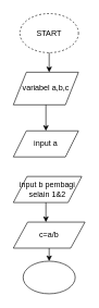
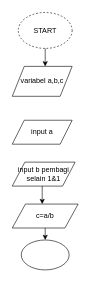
  <mxCell id="0" />
  <mxCell id="1" parent="0" />
  <mxCell id="2" value="START" style="ellipse;whiteSpace=wrap;html=1;dashed=1;" vertex="1" parent="1"><mxGeometry x="30" y="20" width="90" height="60" as="geometry" /></mxCell>
  <mxCell id="3" value="" style="endArrow=classic;html=1;exitX=0.5;exitY=1;exitDx=0;exitDy=0;" edge="1" parent="1" source="2"><mxGeometry width="50" height="50" relative="1" as="geometry"><mxPoint x="70" y="90" as="sourcePoint" /><mxPoint x="75" y="110" as="targetPoint" /></mxGeometry></mxCell>
  <mxCell id="4" value="variabel a,b,c" style="shape=parallelogram;perimeter=parallelogramPerimeter;whiteSpace=wrap;html=1;" vertex="1" parent="1"><mxGeometry x="20" y="110" width="100" height="50" as="geometry" /></mxCell>
- <mxCell id="5" value="" style="endArrow=classic;html=1;exitX=0.5;exitY=1;exitDx=0;exitDy=0;" edge="1" parent="1" source="4" target="6"><mxGeometry width="50" height="50" relative="1" as="geometry"><mxPoint x="70" y="170" as="sourcePoint" /><mxPoint x="70" y="190" as="targetPoint" /></mxGeometry></mxCell>
  <mxCell id="6" value="input a" style="shape=parallelogram;perimeter=parallelogramPerimeter;whiteSpace=wrap;html=1;" vertex="1" parent="1"><mxGeometry x="20" y="200" width="100" height="40" as="geometry" /></mxCell>
- <mxCell id="7" value="input b pembagi selain 1&amp;amp;2" style="shape=parallelogram;perimeter=parallelogramPerimeter;whiteSpace=wrap;html=1;" vertex="1" parent="1"><mxGeometry x="20" y="270" width="105" height="40" as="geometry" /></mxCell>
+ <mxCell id="7" value="input b pembagi selain 1&amp;amp;1" style="shape=parallelogram;perimeter=parallelogramPerimeter;whiteSpace=wrap;html=1;" vertex="1" parent="1"><mxGeometry x="20" y="270" width="105" height="40" as="geometry" /></mxCell>
  <mxCell id="8" value="" style="endArrow=classic;html=1;" edge="1" parent="1"><mxGeometry width="50" height="50" relative="1" as="geometry"><mxPoint x="70" y="310" as="sourcePoint" /><mxPoint x="70" y="340" as="targetPoint" /><Array as="points"><mxPoint x="70" y="330" /></Array></mxGeometry></mxCell>
  <mxCell id="9" value="c=a/b" style="shape=parallelogram;perimeter=parallelogramPerimeter;whiteSpace=wrap;html=1;" vertex="1" parent="1"><mxGeometry x="20" y="340" width="110" height="40" as="geometry" /></mxCell>
  <mxCell id="10" value="" style="endArrow=classic;html=1;exitX=0.5;exitY=1;exitDx=0;exitDy=0;" edge="1" parent="1" source="9" target="11"><mxGeometry width="50" height="50" relative="1" as="geometry"><mxPoint x="70" y="390" as="sourcePoint" /><mxPoint x="75" y="410" as="targetPoint" /></mxGeometry></mxCell>
  <mxCell id="11" value="" style="ellipse;whiteSpace=wrap;html=1;" vertex="1" parent="1"><mxGeometry x="35" y="400" width="80" height="50" as="geometry" /></mxCell>
